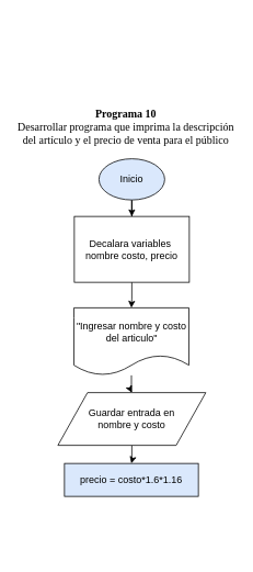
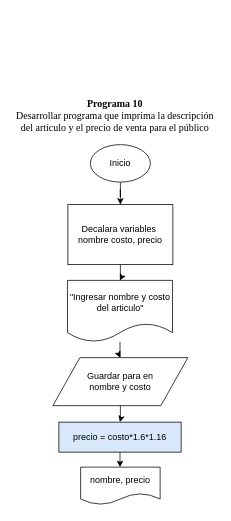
  <mxCell id="0" />
  <mxCell id="1" parent="0" />
  <mxCell id="2" value="" style="edgeStyle=orthogonalEdgeStyle;rounded=0;orthogonalLoop=1;jettySize=auto;html=1;" edge="1" parent="1" source="3" target="7"><mxGeometry relative="1" as="geometry" /></mxCell>
- <mxCell id="3" value="Inicio" style="ellipse;whiteSpace=wrap;html=1;fillColor=#dae8fc;" vertex="1" parent="1"><mxGeometry x="120" y="20" width="80" height="50" as="geometry" /></mxCell>
+ <mxCell id="3" value="Inicio" style="ellipse;whiteSpace=wrap;html=1;" vertex="1" parent="1"><mxGeometry x="120" y="20" width="80" height="50" as="geometry" /></mxCell>
  <mxCell id="4" value="" style="edgeStyle=orthogonalEdgeStyle;rounded=0;orthogonalLoop=1;jettySize=auto;html=1;" edge="1" parent="1" source="5" target="11"><mxGeometry relative="1" as="geometry" /></mxCell>
- <mxCell id="5" value="&lt;div&gt;Guardar entrada en &lt;br&gt;&lt;/div&gt;&lt;div&gt;nombre y costo&lt;br&gt;&lt;/div&gt;" style="shape=parallelogram;perimeter=parallelogramPerimeter;whiteSpace=wrap;html=1;" vertex="1" parent="1"><mxGeometry x="70" y="304" width="180" height="64" as="geometry" /></mxCell>
+ <mxCell id="5" value="&lt;div&gt;Guardar para en &lt;br&gt;&lt;/div&gt;&lt;div&gt;nombre y costo&lt;br&gt;&lt;/div&gt;" style="shape=parallelogram;perimeter=parallelogramPerimeter;whiteSpace=wrap;html=1;" vertex="1" parent="1"><mxGeometry x="70" y="304" width="180" height="64" as="geometry" /></mxCell>
  <mxCell id="6" value="" style="edgeStyle=orthogonalEdgeStyle;rounded=0;orthogonalLoop=1;jettySize=auto;html=1;" edge="1" parent="1" source="7" target="9"><mxGeometry relative="1" as="geometry" /></mxCell>
- <mxCell id="7" value="Decalara variables&amp;nbsp; nombre costo, precio" style="rounded=0;whiteSpace=wrap;html=1;" vertex="1" parent="1"><mxGeometry x="90" y="90" width="140" height="80" as="geometry" /></mxCell>
+ <mxCell id="7" value="Decalara variables&amp;nbsp; nombre costo, precio" style="rounded=0;whiteSpace=wrap;html=1;" vertex="1" parent="1"><mxGeometry x="90" y="100" width="140" height="80" as="geometry" /></mxCell>
  <mxCell id="8" value="" style="edgeStyle=orthogonalEdgeStyle;rounded=0;orthogonalLoop=1;jettySize=auto;html=1;" edge="1" parent="1" source="9" target="5"><mxGeometry relative="1" as="geometry" /></mxCell>
  <mxCell id="9" value="&quot;Ingresar nombre y costo del articulo&quot;" style="shape=document;whiteSpace=wrap;html=1;boundedLbl=1;" vertex="1" parent="1"><mxGeometry x="89.5" y="201" width="140" height="82" as="geometry" /></mxCell>
+ <mxCell id="10" value="" style="edgeStyle=orthogonalEdgeStyle;rounded=0;orthogonalLoop=1;jettySize=auto;html=1;" edge="1" parent="1" source="11" target="12"><mxGeometry relative="1" as="geometry" /></mxCell>
  <mxCell id="11" value="precio = costo*1.6*1.16" style="rounded=0;whiteSpace=wrap;html=1;fillColor=#dae8fc;" vertex="1" parent="1"><mxGeometry x="78" y="390" width="163" height="40" as="geometry" /></mxCell>
+ <mxCell id="12" value="nombre, precio" style="shape=document;whiteSpace=wrap;html=1;boundedLbl=1;" vertex="1" parent="1"><mxGeometry x="107" y="450" width="106" height="50" as="geometry" /></mxCell>
  <mxCell id="13" value="&lt;br&gt;&lt;br&gt;&#09;&lt;br&gt;&#09;&#09;&lt;br&gt;&#09;&#09;&lt;br&gt;&#09;&lt;br&gt;&#09;&lt;br&gt;&#09;&#09;&lt;div class=&quot;page&quot; title=&quot;Page 1&quot;&gt;&lt;br&gt;&#09;&#09;&#09;&lt;div class=&quot;layoutArea&quot;&gt;&lt;br&gt;&#09;&#09;&#09;&#09;&lt;div class=&quot;column&quot;&gt;&lt;span style=&quot;font-size: 10.0pt ; font-family: &amp;#34;arialmt&amp;#34;&quot;&gt;&lt;b&gt;Programa 10&lt;/b&gt;&lt;br&gt;&lt;/span&gt;&lt;/div&gt;&lt;div class=&quot;column&quot;&gt;&lt;span style=&quot;font-size: 10.0pt ; font-family: &amp;#34;arialmt&amp;#34;&quot;&gt;Desarrollar programa que imprima la descripción del artículo y&lt;/span&gt;&lt;span style=&quot;font-size: 10.0pt ; font-family: &amp;#34;arialmt&amp;#34;&quot;&gt; el precio de venta para el público&lt;/span&gt;&lt;br&gt;&lt;div class=&quot;page&quot; title=&quot;Page 1&quot;&gt;&lt;div class=&quot;layoutArea&quot;&gt;&lt;span style=&quot;font-size: 10.0pt ; font-family: &amp;#34;arialmt&amp;#34;&quot;&gt;&lt;/span&gt;&lt;div class=&quot;column&quot;&gt;&lt;br&gt;&#09;&#09;&#09;&#09;&#09;&#09;&lt;br&gt;&#09;&#09;&#09;&#09;&lt;/div&gt;&lt;br&gt;&#09;&#09;&#09;&lt;/div&gt;&lt;br&gt;&#09;&#09;&lt;/div&gt;&lt;br&gt;&#09;&lt;br&gt;&lt;span style=&quot;font-size: 10.0pt ; font-family: &amp;#34;arialmt&amp;#34;&quot;&gt;&lt;/span&gt;&lt;br&gt;&lt;div class=&quot;page&quot; title=&quot;Page 1&quot;&gt;&lt;div class=&quot;layoutArea&quot;&gt;&lt;span style=&quot;font-size: 10.0pt ; font-family: &amp;#34;arialmt&amp;#34;&quot;&gt;&lt;/span&gt;&lt;div class=&quot;column&quot;&gt;&lt;br&gt;&#09;&#09;&#09;&#09;&#09;&#09;&lt;br&gt;&#09;&#09;&#09;&#09;&lt;/div&gt;&lt;br&gt;&#09;&#09;&#09;&lt;/div&gt;&lt;br&gt;&#09;&#09;&lt;/div&gt;&lt;br&gt;&#09;&lt;br&gt;&lt;div class=&quot;column&quot;&gt;&lt;span style=&quot;font-size: 10.0pt ; font-family: &amp;#34;arialmt&amp;#34;&quot;&gt;&lt;/span&gt;&lt;span style=&quot;font-size: 10.0pt ; font-family: &amp;#34;arialmt&amp;#34;&quot;&gt;&lt;/span&gt;&lt;br&gt;&lt;span style=&quot;font-size: 10.0pt ; font-family: &amp;#34;arialmt&amp;#34;&quot;&gt;&lt;/span&gt;&lt;span style=&quot;font-size: 10.0pt ; font-family: &amp;#34;arialmt&amp;#34;&quot;&gt;&lt;/span&gt;&lt;/div&gt;&lt;div class=&quot;page&quot; title=&quot;Page 1&quot;&gt;&lt;span style=&quot;font-size: 10.0pt ; font-family: &amp;#34;arialmt&amp;#34;&quot;&gt;&lt;/span&gt;&lt;/div&gt;&lt;br&gt;&#09;&#09;&#09;&#09;&#09;&#09;&lt;br&gt;&#09;&#09;&#09;&#09;&lt;/div&gt;&lt;br&gt;&#09;&#09;&#09;&lt;/div&gt;&lt;br&gt;&#09;&#09;&lt;/div&gt;&lt;br&gt;&#09;" style="text;html=1;strokeColor=none;fillColor=none;align=center;verticalAlign=middle;whiteSpace=wrap;rounded=0;" vertex="1" parent="1"><mxGeometry x="20" y="45" width="266" height="20" as="geometry" /></mxCell>
